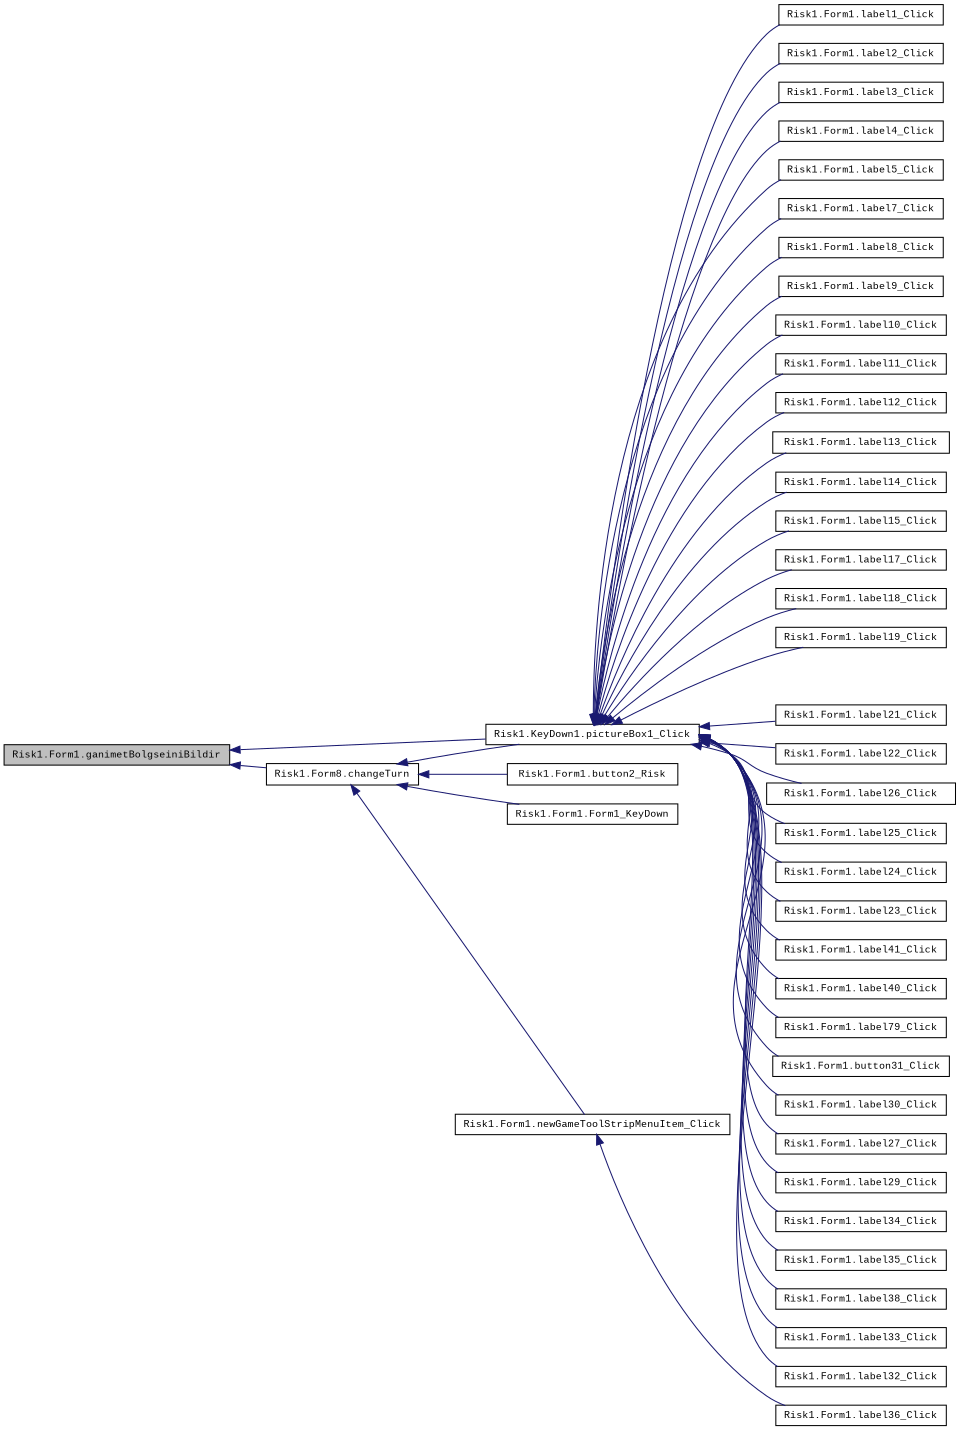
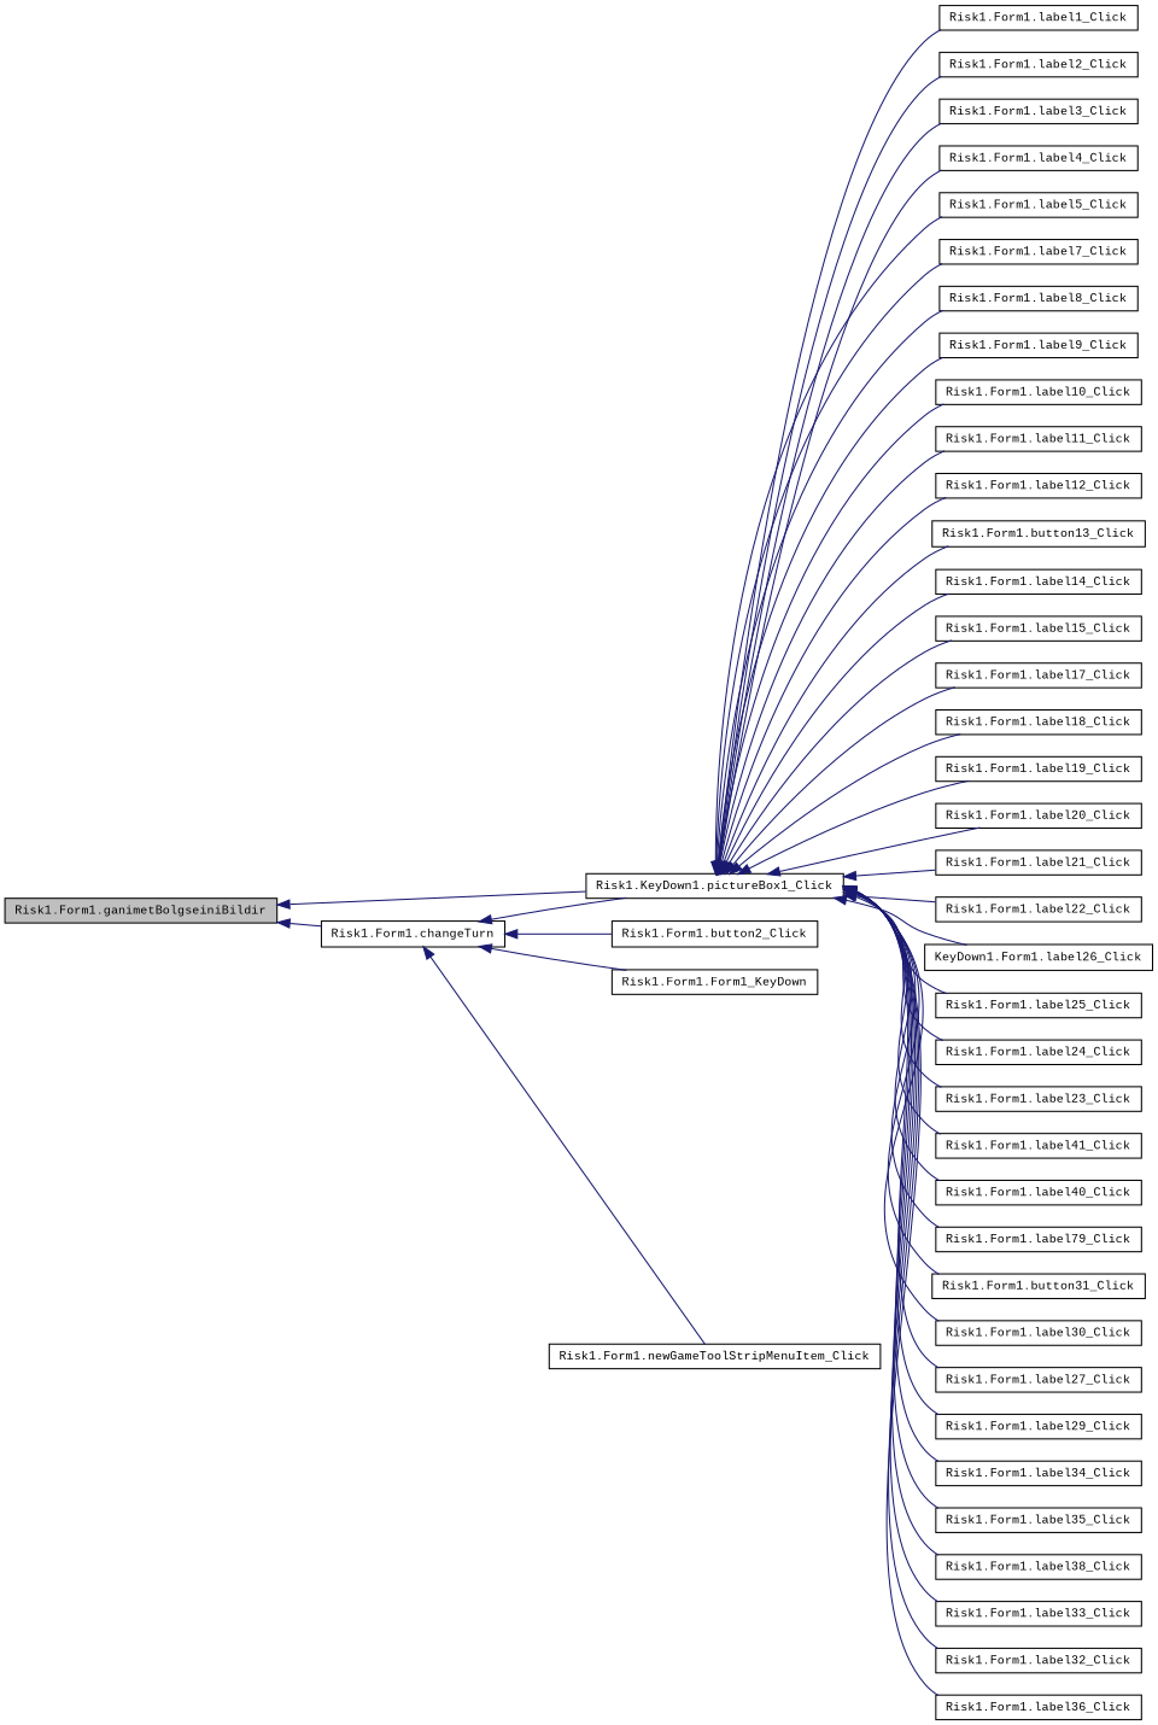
  digraph {
    fontname="Liberation Mono"
    rankdir=LR
    node [color=black fontname="Liberation Mono" fontsize=10 shape=record]
    edge [color=midnightblue dir=back fontname="Liberation Mono" fontsize=10 labelfontname=FreeSans labelfontsize=10 style=solid]
    n1 [fillcolor=grey75 fontcolor=black height=0.2 label="Risk1.Form1.ganimetBolgseiniBildir" style=filled width=0.4]
-   n2 [height=0.2 label="Risk1.Form8.changeTurn" width=0.4]
+   n2 [height=0.2 label="Risk1.Form1.changeTurn" width=0.4]
    n3 [height=0.2 label="Risk1.KeyDown1.pictureBox1_Click" width=0.4]
-   n4 [height=0.2 label="Risk1.Form1.button2_Risk" width=0.4]
+   n4 [height=0.2 label="Risk1.Form1.button2_Click" width=0.4]
    n5 [height=0.2 label="Risk1.Form1.Form1_KeyDown" width=0.4]
    n6 [height=0.2 label="Risk1.Form1.newGameToolStripMenuItem_Click" width=0.4]
    n7 [height=0.2 label="Risk1.Form1.label1_Click" width=0.4]
    n8 [height=0.2 label="Risk1.Form1.label2_Click" width=0.4]
    n9 [height=0.2 label="Risk1.Form1.label3_Click" width=0.4]
    n10 [height=0.2 label="Risk1.Form1.label4_Click" width=0.4]
    n11 [height=0.2 label="Risk1.Form1.label5_Click" width=0.4]
    n12 [height=0.2 label="Risk1.Form1.label7_Click" width=0.4]
    n13 [height=0.2 label="Risk1.Form1.label8_Click" width=0.4]
    n14 [height=0.2 label="Risk1.Form1.label9_Click" width=0.4]
    n15 [height=0.2 label="Risk1.Form1.label10_Click" width=0.4]
    n16 [height=0.2 label="Risk1.Form1.label11_Click" width=0.4]
    n17 [height=0.2 label="Risk1.Form1.label12_Click" width=0.4]
-   n18 [height=0.2 label="Risk1.Form1.label13_Click" width=0.4]
+   n18 [height=0.2 label="Risk1.Form1.button13_Click" width=0.4]
    n19 [height=0.2 label="Risk1.Form1.label14_Click" width=0.4]
    n20 [height=0.2 label="Risk1.Form1.label15_Click" width=0.4]
    n21 [height=0.2 label="Risk1.Form1.label17_Click" width=0.4]
    n22 [height=0.2 label="Risk1.Form1.label18_Click" width=0.4]
    n23 [height=0.2 label="Risk1.Form1.label19_Click" width=0.4]
+   n24 [height=0.2 label="Risk1.Form1.label20_Click" width=0.4]
    n25 [height=0.2 label="Risk1.Form1.label21_Click" width=0.4]
    n26 [height=0.2 label="Risk1.Form1.label22_Click" width=0.4]
-   n27 [height=0.2 label="Risk1.Form1.label26_Click" width=0.4]
+   n27 [height=0.2 label="KeyDown1.Form1.label26_Click" width=0.4]
    n28 [height=0.2 label="Risk1.Form1.label25_Click" width=0.4]
    n29 [height=0.2 label="Risk1.Form1.label24_Click" width=0.4]
    n30 [height=0.2 label="Risk1.Form1.label23_Click" width=0.4]
    n31 [height=0.2 label="Risk1.Form1.label41_Click" width=0.4]
    n32 [height=0.2 label="Risk1.Form1.label40_Click" width=0.4]
    n33 [height=0.2 label="Risk1.Form1.label79_Click" width=0.4]
    n34 [height=0.2 label="Risk1.Form1.button31_Click" width=0.4]
    n35 [height=0.2 label="Risk1.Form1.label30_Click" width=0.4]
    n36 [height=0.2 label="Risk1.Form1.label27_Click" width=0.4]
    n37 [height=0.2 label="Risk1.Form1.label29_Click" width=0.4]
    n38 [height=0.2 label="Risk1.Form1.label34_Click" width=0.4]
    n39 [height=0.2 label="Risk1.Form1.label35_Click" width=0.4]
    n40 [height=0.2 label="Risk1.Form1.label38_Click" width=0.4]
    n41 [height=0.2 label="Risk1.Form1.label33_Click" width=0.4]
    n42 [height=0.2 label="Risk1.Form1.label36_Click" width=0.4]
    n43 [height=0.2 label="Risk1.Form1.label32_Click" width=0.4]
    n1 -> n2
    n1 -> n3
    n2 -> n3
    n2 -> n4
    n2 -> n5
    n2 -> n6
    n3 -> n7
    n3 -> n8
    n3 -> n9
    n3 -> n10
    n3 -> n11
    n3 -> n12
    n3 -> n13
    n3 -> n14
    n3 -> n15
    n3 -> n16
    n3 -> n17
    n3 -> n18
    n3 -> n19
    n3 -> n20
    n3 -> n21
    n3 -> n22
    n3 -> n23
+   n3 -> n24
    n3 -> n25
    n3 -> n26
    n3 -> n27
    n3 -> n28
    n3 -> n29
    n3 -> n30
    n3 -> n31
    n3 -> n32
    n3 -> n33
    n3 -> n34
    n3 -> n35
    n3 -> n36
    n3 -> n37
    n3 -> n38
    n3 -> n39
    n3 -> n40
    n3 -> n41
-   n6 -> n42
+   n3 -> n42
    n3 -> n43
  }
